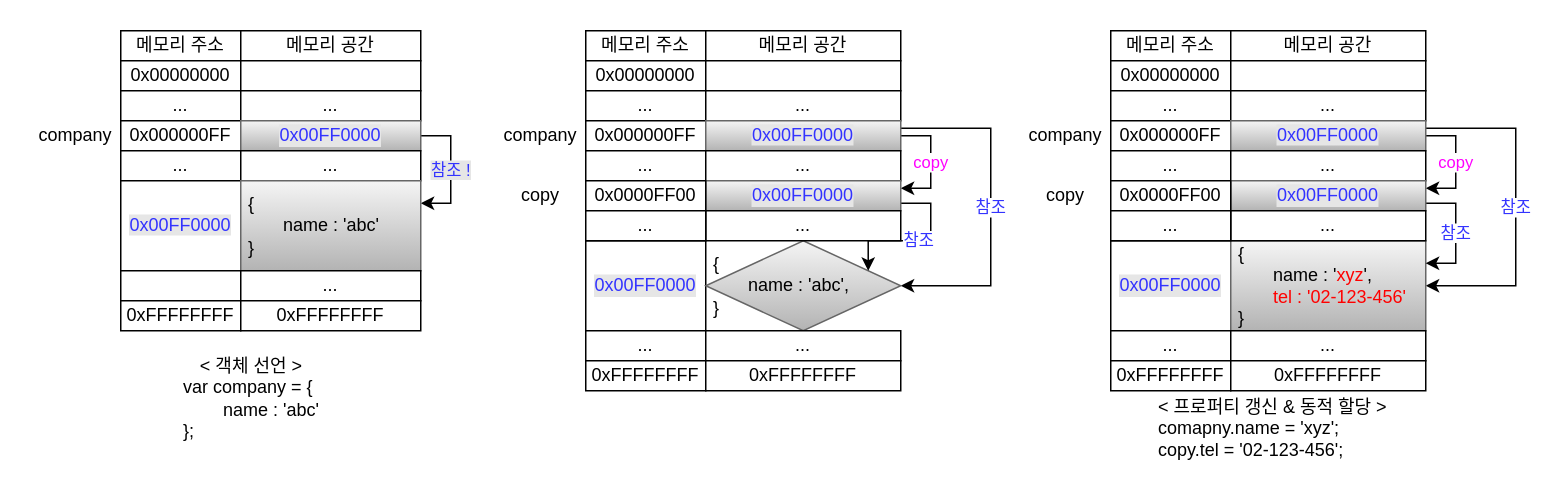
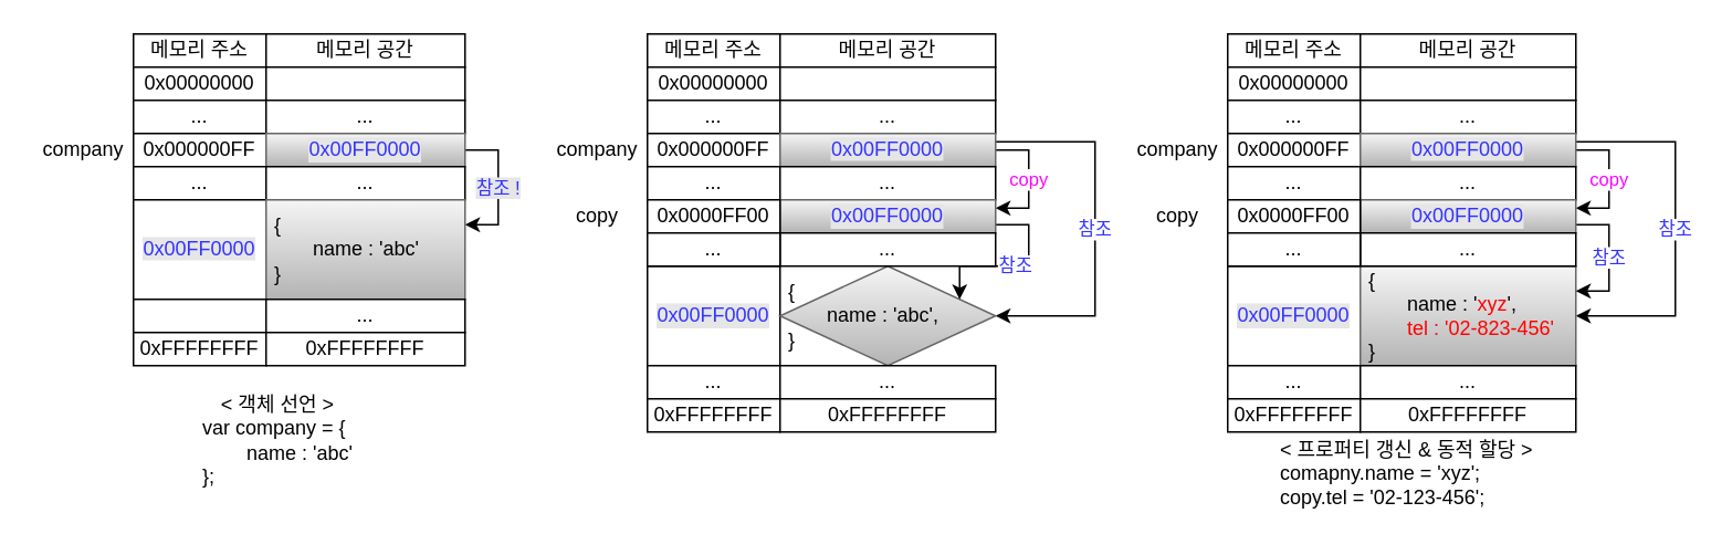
  <mxCell id="0" />
  <mxCell id="1" parent="0" />
  <mxCell id="2" value="메모리 주소" style="rounded=0;whiteSpace=wrap;html=1;" vertex="1" parent="1"><mxGeometry x="80" y="20" width="80" height="20" as="geometry" /></mxCell>
  <mxCell id="3" value="0x00000000" style="rounded=0;whiteSpace=wrap;html=1;" vertex="1" parent="1"><mxGeometry x="80" y="40" width="80" height="20" as="geometry" /></mxCell>
  <mxCell id="4" value="..." style="rounded=0;whiteSpace=wrap;html=1;" vertex="1" parent="1"><mxGeometry x="80" y="60" width="80" height="20" as="geometry" /></mxCell>
  <mxCell id="5" value="0x000000FF" style="rounded=0;whiteSpace=wrap;html=1;" vertex="1" parent="1"><mxGeometry x="80" y="80" width="80" height="20" as="geometry" /></mxCell>
  <mxCell id="6" value="..." style="rounded=0;whiteSpace=wrap;html=1;" vertex="1" parent="1"><mxGeometry x="80" y="100" width="80" height="20" as="geometry" /></mxCell>
  <mxCell id="7" value="&lt;font style=&quot;background-color: rgb(230, 230, 230);&quot; color=&quot;#3333ff&quot;&gt;0x00FF0000&lt;/font&gt;" style="rounded=0;whiteSpace=wrap;html=1;" vertex="1" parent="1"><mxGeometry x="80" y="120" width="80" height="60" as="geometry" /></mxCell>
  <mxCell id="8" value="" style="rounded=0;whiteSpace=wrap;html=1;" vertex="1" parent="1"><mxGeometry x="80" y="180" width="80" height="20" as="geometry" /></mxCell>
  <mxCell id="9" value="0xFFFFFFFF" style="rounded=0;whiteSpace=wrap;html=1;" vertex="1" parent="1"><mxGeometry x="80" y="200" width="80" height="20" as="geometry" /></mxCell>
  <mxCell id="10" value="&lt;div style=&quot;text-align: center;&quot;&gt;&lt;span style=&quot;background-color: initial;&quot;&gt;&amp;lt; 객체 선언 &amp;gt;&lt;/span&gt;&lt;/div&gt;var company = {&lt;br&gt;&lt;span style=&quot;white-space: pre;&quot;&gt;&#09;&lt;/span&gt;name : 'abc'&lt;br&gt;};" style="text;html=1;strokeColor=none;fillColor=none;align=left;verticalAlign=middle;whiteSpace=wrap;rounded=0;" vertex="1" parent="1"><mxGeometry x="120" y="250" width="100" height="30" as="geometry" /></mxCell>
  <mxCell id="11" value="company" style="text;html=1;strokeColor=none;fillColor=none;align=center;verticalAlign=middle;whiteSpace=wrap;rounded=0;" vertex="1" parent="1"><mxGeometry x="20" y="75" width="60" height="30" as="geometry" /></mxCell>
  <mxCell id="12" value="메모리 공간" style="rounded=0;whiteSpace=wrap;html=1;" vertex="1" parent="1"><mxGeometry x="160" y="20" width="120" height="20" as="geometry" /></mxCell>
  <mxCell id="13" value="" style="rounded=0;whiteSpace=wrap;html=1;" vertex="1" parent="1"><mxGeometry x="160" y="40" width="120" height="20" as="geometry" /></mxCell>
  <mxCell id="14" value="..." style="rounded=0;whiteSpace=wrap;html=1;" vertex="1" parent="1"><mxGeometry x="160" y="60" width="120" height="20" as="geometry" /></mxCell>
  <mxCell id="15" value="참조 !" style="edgeStyle=orthogonalEdgeStyle;rounded=0;orthogonalLoop=1;jettySize=auto;html=1;exitX=1;exitY=0.5;exitDx=0;exitDy=0;entryX=1;entryY=0.25;entryDx=0;entryDy=0;fontColor=#3333FF;labelBackgroundColor=#E6E6E6;" edge="1" parent="1" source="16" target="18"><mxGeometry relative="1" as="geometry" /></mxCell>
  <mxCell id="16" value="&lt;font color=&quot;#3333ff&quot;&gt;0x00FF0000&lt;/font&gt;" style="rounded=0;whiteSpace=wrap;html=1;labelBackgroundColor=#E6E6E6;fillColor=#f5f5f5;strokeColor=#666666;gradientColor=#b3b3b3;" vertex="1" parent="1"><mxGeometry x="160" y="80" width="120" height="20" as="geometry" /></mxCell>
  <mxCell id="17" value="..." style="rounded=0;whiteSpace=wrap;html=1;" vertex="1" parent="1"><mxGeometry x="160" y="100" width="120" height="20" as="geometry" /></mxCell>
  <mxCell id="18" value="&amp;nbsp;{&lt;br&gt;&lt;span style=&quot;white-space: pre;&quot;&gt;&#09;&lt;/span&gt;name : 'abc'&lt;br&gt;&amp;nbsp;}" style="rounded=0;whiteSpace=wrap;html=1;align=left;fillColor=#f5f5f5;strokeColor=#666666;gradientColor=#b3b3b3;" vertex="1" parent="1"><mxGeometry x="160" y="120" width="120" height="60" as="geometry" /></mxCell>
  <mxCell id="19" value="..." style="rounded=0;whiteSpace=wrap;html=1;" vertex="1" parent="1"><mxGeometry x="160" y="180" width="120" height="20" as="geometry" /></mxCell>
  <mxCell id="20" value="0xFFFFFFFF" style="rounded=0;whiteSpace=wrap;html=1;" vertex="1" parent="1"><mxGeometry x="160" y="200" width="120" height="20" as="geometry" /></mxCell>
  <mxCell id="21" value="메모리 주소" style="rounded=0;whiteSpace=wrap;html=1;" vertex="1" parent="1"><mxGeometry x="390" y="20" width="80" height="20" as="geometry" /></mxCell>
  <mxCell id="22" value="0x00000000" style="rounded=0;whiteSpace=wrap;html=1;" vertex="1" parent="1"><mxGeometry x="390" y="40" width="80" height="20" as="geometry" /></mxCell>
  <mxCell id="23" value="..." style="rounded=0;whiteSpace=wrap;html=1;" vertex="1" parent="1"><mxGeometry x="390" y="60" width="80" height="20" as="geometry" /></mxCell>
  <mxCell id="24" value="0x000000FF" style="rounded=0;whiteSpace=wrap;html=1;" vertex="1" parent="1"><mxGeometry x="390" y="80" width="80" height="20" as="geometry" /></mxCell>
  <mxCell id="25" value="..." style="rounded=0;whiteSpace=wrap;html=1;" vertex="1" parent="1"><mxGeometry x="390" y="100" width="80" height="20" as="geometry" /></mxCell>
  <mxCell id="26" value="&lt;span style=&quot;color: rgb(51, 51, 255);&quot;&gt;0x00FF0000&lt;/span&gt;" style="rounded=0;whiteSpace=wrap;html=1;labelBackgroundColor=#E6E6E6;" vertex="1" parent="1"><mxGeometry x="390" y="160" width="80" height="60" as="geometry" /></mxCell>
  <mxCell id="27" value="..." style="rounded=0;whiteSpace=wrap;html=1;" vertex="1" parent="1"><mxGeometry x="390" y="220" width="80" height="20" as="geometry" /></mxCell>
  <mxCell id="28" value="0xFFFFFFFF" style="rounded=0;whiteSpace=wrap;html=1;" vertex="1" parent="1"><mxGeometry x="390" y="240" width="80" height="20" as="geometry" /></mxCell>
  <mxCell id="29" value="company" style="text;html=1;strokeColor=none;fillColor=none;align=center;verticalAlign=middle;whiteSpace=wrap;rounded=0;" vertex="1" parent="1"><mxGeometry x="330" y="75" width="60" height="30" as="geometry" /></mxCell>
  <mxCell id="30" value="메모리 공간" style="rounded=0;whiteSpace=wrap;html=1;" vertex="1" parent="1"><mxGeometry x="470" y="20" width="130" height="20" as="geometry" /></mxCell>
  <mxCell id="31" value="" style="rounded=0;whiteSpace=wrap;html=1;" vertex="1" parent="1"><mxGeometry x="470" y="40" width="130" height="20" as="geometry" /></mxCell>
  <mxCell id="32" value="..." style="rounded=0;whiteSpace=wrap;html=1;" vertex="1" parent="1"><mxGeometry x="470" y="60" width="130" height="20" as="geometry" /></mxCell>
  <mxCell id="33" value="&lt;font color=&quot;#3333ff&quot;&gt;참조&lt;/font&gt;" style="edgeStyle=orthogonalEdgeStyle;rounded=0;orthogonalLoop=1;jettySize=auto;html=1;exitX=1;exitY=0.25;exitDx=0;exitDy=0;entryX=1;entryY=0.5;entryDx=0;entryDy=0;" edge="1" parent="1" source="35" target="37"><mxGeometry relative="1" as="geometry"><Array as="points"><mxPoint x="660" y="85" /><mxPoint x="660" y="190" /></Array></mxGeometry></mxCell>
  <mxCell id="34" value="copy" style="edgeStyle=orthogonalEdgeStyle;rounded=0;orthogonalLoop=1;jettySize=auto;html=1;exitX=1;exitY=0.5;exitDx=0;exitDy=0;entryX=1;entryY=0.25;entryDx=0;entryDy=0;fontColor=#FF00FF;" edge="1" parent="1" source="35" target="41"><mxGeometry relative="1" as="geometry"><Array as="points"><mxPoint x="620" y="90" /><mxPoint x="620" y="125" /></Array></mxGeometry></mxCell>
  <mxCell id="35" value="&lt;span style=&quot;color: rgb(51, 51, 255); background-color: rgb(230, 230, 230);&quot;&gt;0x00FF0000&lt;/span&gt;" style="rounded=0;whiteSpace=wrap;html=1;fillColor=#f5f5f5;strokeColor=#666666;gradientColor=#b3b3b3;" vertex="1" parent="1"><mxGeometry x="470" y="80" width="130" height="20" as="geometry" /></mxCell>
  <mxCell id="36" value="..." style="rounded=0;whiteSpace=wrap;html=1;" vertex="1" parent="1"><mxGeometry x="470" y="100" width="130" height="20" as="geometry" /></mxCell>
  <mxCell id="37" value="&amp;nbsp;{&lt;br&gt;&lt;span style=&quot;white-space: pre;&quot;&gt;&#09;&lt;/span&gt;name : 'abc',&lt;br&gt;&amp;nbsp;}" style="rhombus;whiteSpace=wrap;html=1;align=left;fillColor=#f5f5f5;strokeColor=#666666;gradientColor=#b3b3b3;" vertex="1" parent="1"><mxGeometry x="470" y="160" width="130" height="60" as="geometry" /></mxCell>
  <mxCell id="38" value="..." style="rounded=0;whiteSpace=wrap;html=1;" vertex="1" parent="1"><mxGeometry x="470" y="220" width="130" height="20" as="geometry" /></mxCell>
  <mxCell id="39" value="0xFFFFFFFF" style="rounded=0;whiteSpace=wrap;html=1;" vertex="1" parent="1"><mxGeometry x="470" y="240" width="130" height="20" as="geometry" /></mxCell>
  <mxCell id="40" value="참조" style="edgeStyle=orthogonalEdgeStyle;rounded=0;orthogonalLoop=1;jettySize=auto;html=1;exitX=1;exitY=0.75;exitDx=0;exitDy=0;entryX=1;entryY=0.25;entryDx=0;entryDy=0;fontColor=#3333FF;" edge="1" parent="1" source="41" target="37"><mxGeometry relative="1" as="geometry" /></mxCell>
  <mxCell id="41" value="0x00FF0000" style="rounded=0;whiteSpace=wrap;html=1;labelBackgroundColor=#E6E6E6;fillColor=#f5f5f5;gradientColor=#b3b3b3;strokeColor=#666666;fontColor=#3333FF;" vertex="1" parent="1"><mxGeometry x="470" y="120" width="130" height="20" as="geometry" /></mxCell>
  <mxCell id="42" value="0x0000FF00" style="rounded=0;whiteSpace=wrap;html=1;labelBackgroundColor=default;" vertex="1" parent="1"><mxGeometry x="390" y="120" width="80" height="20" as="geometry" /></mxCell>
  <mxCell id="43" value="..." style="rounded=0;whiteSpace=wrap;html=1;" vertex="1" parent="1"><mxGeometry x="470" y="140" width="130" height="20" as="geometry" /></mxCell>
  <mxCell id="44" value="..." style="rounded=0;whiteSpace=wrap;html=1;" vertex="1" parent="1"><mxGeometry x="390" y="140" width="80" height="20" as="geometry" /></mxCell>
  <mxCell id="45" value="copy" style="text;html=1;strokeColor=none;fillColor=none;align=center;verticalAlign=middle;whiteSpace=wrap;rounded=0;" vertex="1" parent="1"><mxGeometry x="330" y="115" width="60" height="30" as="geometry" /></mxCell>
  <mxCell id="46" value="메모리 주소" style="rounded=0;whiteSpace=wrap;html=1;" vertex="1" parent="1"><mxGeometry x="740" y="20" width="80" height="20" as="geometry" /></mxCell>
  <mxCell id="47" value="0x00000000" style="rounded=0;whiteSpace=wrap;html=1;" vertex="1" parent="1"><mxGeometry x="740" y="40" width="80" height="20" as="geometry" /></mxCell>
  <mxCell id="48" value="..." style="rounded=0;whiteSpace=wrap;html=1;" vertex="1" parent="1"><mxGeometry x="740" y="60" width="80" height="20" as="geometry" /></mxCell>
  <mxCell id="49" value="0x000000FF" style="rounded=0;whiteSpace=wrap;html=1;" vertex="1" parent="1"><mxGeometry x="740" y="80" width="80" height="20" as="geometry" /></mxCell>
  <mxCell id="50" value="..." style="rounded=0;whiteSpace=wrap;html=1;" vertex="1" parent="1"><mxGeometry x="740" y="100" width="80" height="20" as="geometry" /></mxCell>
  <mxCell id="51" value="&lt;span style=&quot;color: rgb(51, 51, 255);&quot;&gt;0x00FF0000&lt;/span&gt;" style="rounded=0;whiteSpace=wrap;html=1;labelBackgroundColor=#E6E6E6;" vertex="1" parent="1"><mxGeometry x="740" y="160" width="80" height="60" as="geometry" /></mxCell>
  <mxCell id="52" value="..." style="rounded=0;whiteSpace=wrap;html=1;" vertex="1" parent="1"><mxGeometry x="740" y="220" width="80" height="20" as="geometry" /></mxCell>
  <mxCell id="53" value="0xFFFFFFFF" style="rounded=0;whiteSpace=wrap;html=1;" vertex="1" parent="1"><mxGeometry x="740" y="240" width="80" height="20" as="geometry" /></mxCell>
  <mxCell id="54" value="&lt;div style=&quot;&quot;&gt;&lt;div style=&quot;text-align: center;&quot;&gt;&lt;span style=&quot;background-color: initial;&quot;&gt;&amp;lt; 프로퍼티 갱신 &amp;amp; 동적 할당 &amp;gt;&lt;/span&gt;&lt;/div&gt;comapny.name = 'xyz';&lt;/div&gt;&lt;div style=&quot;&quot;&gt;copy.tel = '02-123-456';&lt;/div&gt;" style="text;html=1;strokeColor=none;fillColor=none;align=left;verticalAlign=middle;whiteSpace=wrap;rounded=0;" vertex="1" parent="1"><mxGeometry x="770" y="270" width="160" height="30" as="geometry" /></mxCell>
  <mxCell id="55" value="company" style="text;html=1;strokeColor=none;fillColor=none;align=center;verticalAlign=middle;whiteSpace=wrap;rounded=0;" vertex="1" parent="1"><mxGeometry x="680" y="75" width="60" height="30" as="geometry" /></mxCell>
  <mxCell id="56" value="메모리 공간" style="rounded=0;whiteSpace=wrap;html=1;" vertex="1" parent="1"><mxGeometry x="820" y="20" width="130" height="20" as="geometry" /></mxCell>
  <mxCell id="57" value="" style="rounded=0;whiteSpace=wrap;html=1;" vertex="1" parent="1"><mxGeometry x="820" y="40" width="130" height="20" as="geometry" /></mxCell>
  <mxCell id="58" value="..." style="rounded=0;whiteSpace=wrap;html=1;" vertex="1" parent="1"><mxGeometry x="820" y="60" width="130" height="20" as="geometry" /></mxCell>
  <mxCell id="59" value="&lt;font color=&quot;#3333ff&quot;&gt;참조&lt;/font&gt;" style="edgeStyle=orthogonalEdgeStyle;rounded=0;orthogonalLoop=1;jettySize=auto;html=1;exitX=1;exitY=0.25;exitDx=0;exitDy=0;entryX=1;entryY=0.5;entryDx=0;entryDy=0;" edge="1" parent="1" source="61" target="63"><mxGeometry relative="1" as="geometry"><Array as="points"><mxPoint x="1010" y="85" /><mxPoint x="1010" y="190" /></Array></mxGeometry></mxCell>
  <mxCell id="60" value="copy" style="edgeStyle=orthogonalEdgeStyle;rounded=0;orthogonalLoop=1;jettySize=auto;html=1;exitX=1;exitY=0.5;exitDx=0;exitDy=0;entryX=1;entryY=0.25;entryDx=0;entryDy=0;fontColor=#FF00FF;" edge="1" parent="1" source="61" target="67"><mxGeometry relative="1" as="geometry"><Array as="points"><mxPoint x="970" y="90" /><mxPoint x="970" y="125" /></Array></mxGeometry></mxCell>
  <mxCell id="61" value="&lt;span style=&quot;color: rgb(51, 51, 255); background-color: rgb(230, 230, 230);&quot;&gt;0x00FF0000&lt;/span&gt;" style="rounded=0;whiteSpace=wrap;html=1;fillColor=#f5f5f5;strokeColor=#666666;gradientColor=#b3b3b3;" vertex="1" parent="1"><mxGeometry x="820" y="80" width="130" height="20" as="geometry" /></mxCell>
  <mxCell id="62" value="..." style="rounded=0;whiteSpace=wrap;html=1;" vertex="1" parent="1"><mxGeometry x="820" y="100" width="130" height="20" as="geometry" /></mxCell>
- <mxCell id="63" value="&amp;nbsp;{&lt;br&gt;&lt;span style=&quot;white-space: pre;&quot;&gt;&#09;&lt;/span&gt;name : '&lt;font color=&quot;#ff0000&quot;&gt;xyz&lt;/font&gt;',&lt;br&gt;&lt;span style=&quot;white-space: pre;&quot;&gt;&#09;&lt;/span&gt;&lt;font color=&quot;#ff0000&quot;&gt;tel : '02-123-456'&lt;/font&gt;&lt;br&gt;&amp;nbsp;}" style="rounded=0;whiteSpace=wrap;html=1;align=left;fillColor=#f5f5f5;strokeColor=#666666;gradientColor=#b3b3b3;" vertex="1" parent="1"><mxGeometry x="820" y="160" width="130" height="60" as="geometry" /></mxCell>
+ <mxCell id="63" value="&amp;nbsp;{&lt;br&gt;&lt;span style=&quot;white-space: pre;&quot;&gt;&#09;&lt;/span&gt;name : '&lt;font color=&quot;#ff0000&quot;&gt;xyz&lt;/font&gt;',&lt;br&gt;&lt;span style=&quot;white-space: pre;&quot;&gt;&#09;&lt;/span&gt;&lt;font color=&quot;#ff0000&quot;&gt;tel : '02-823-456'&lt;/font&gt;&lt;br&gt;&amp;nbsp;}" style="rounded=0;whiteSpace=wrap;html=1;align=left;fillColor=#f5f5f5;strokeColor=#666666;gradientColor=#b3b3b3;" vertex="1" parent="1"><mxGeometry x="820" y="160" width="130" height="60" as="geometry" /></mxCell>
  <mxCell id="64" value="..." style="rounded=0;whiteSpace=wrap;html=1;" vertex="1" parent="1"><mxGeometry x="820" y="220" width="130" height="20" as="geometry" /></mxCell>
  <mxCell id="65" value="0xFFFFFFFF" style="rounded=0;whiteSpace=wrap;html=1;" vertex="1" parent="1"><mxGeometry x="820" y="240" width="130" height="20" as="geometry" /></mxCell>
  <mxCell id="66" value="참조" style="edgeStyle=orthogonalEdgeStyle;rounded=0;orthogonalLoop=1;jettySize=auto;html=1;exitX=1;exitY=0.75;exitDx=0;exitDy=0;entryX=1;entryY=0.25;entryDx=0;entryDy=0;fontColor=#3333FF;" edge="1" parent="1" source="67" target="63"><mxGeometry relative="1" as="geometry" /></mxCell>
  <mxCell id="67" value="0x00FF0000" style="rounded=0;whiteSpace=wrap;html=1;labelBackgroundColor=#E6E6E6;fillColor=#f5f5f5;gradientColor=#b3b3b3;strokeColor=#666666;fontColor=#3333FF;" vertex="1" parent="1"><mxGeometry x="820" y="120" width="130" height="20" as="geometry" /></mxCell>
  <mxCell id="68" value="0x0000FF00" style="rounded=0;whiteSpace=wrap;html=1;labelBackgroundColor=default;" vertex="1" parent="1"><mxGeometry x="740" y="120" width="80" height="20" as="geometry" /></mxCell>
  <mxCell id="69" value="..." style="rounded=0;whiteSpace=wrap;html=1;" vertex="1" parent="1"><mxGeometry x="820" y="140" width="130" height="20" as="geometry" /></mxCell>
  <mxCell id="70" value="..." style="rounded=0;whiteSpace=wrap;html=1;" vertex="1" parent="1"><mxGeometry x="740" y="140" width="80" height="20" as="geometry" /></mxCell>
  <mxCell id="71" value="copy" style="text;html=1;strokeColor=none;fillColor=none;align=center;verticalAlign=middle;whiteSpace=wrap;rounded=0;" vertex="1" parent="1"><mxGeometry x="680" y="115" width="60" height="30" as="geometry" /></mxCell>
